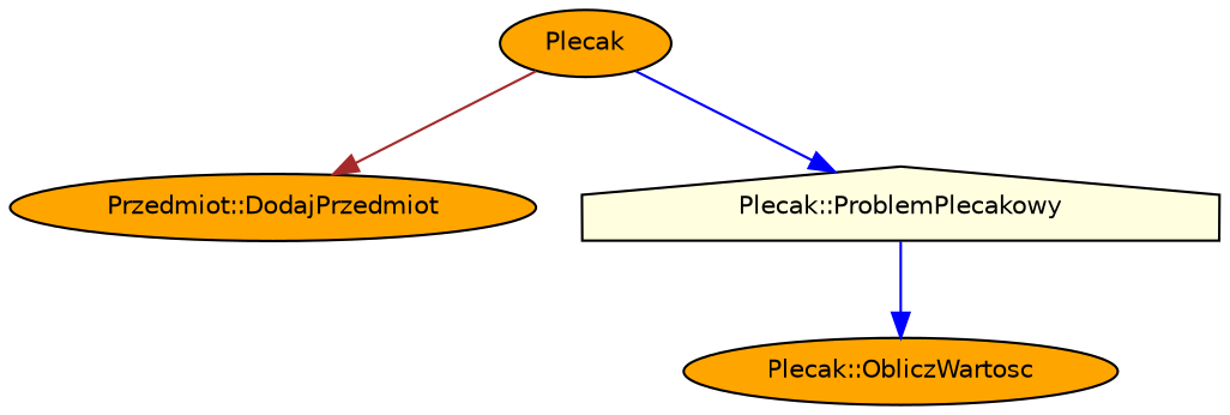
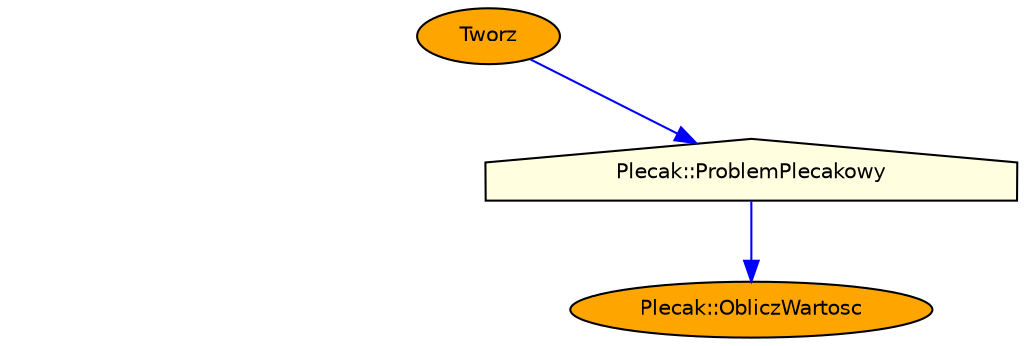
  digraph {
    rankdir=TB
    node [color=black fillcolor=orange fontname=Helvetica fontsize=10 shape=ellipse style=filled]
    edge [color=blue fontname=Helvetica fontsize=10 labelfontname=Helvetica labelfontsize=10 style=solid]
-   n1 [fontcolor=black height=0.2 label=Plecak width=0.4]
-   n2 [height=0.2 label="Przedmiot::DodajPrzedmiot" width=0.4]
+   n1 [fontcolor=black height=0.2 label=Tworz width=0.4]
    n3 [fillcolor=lightyellow height=0.2 label="Plecak::ProblemPlecakowy" shape=house width=0.4]
    n4 [height=0.2 label="Plecak::ObliczWartosc" width=0.4]
-   n1 -> n2 [color=brown]
    n1 -> n3
    n3 -> n4
  }
